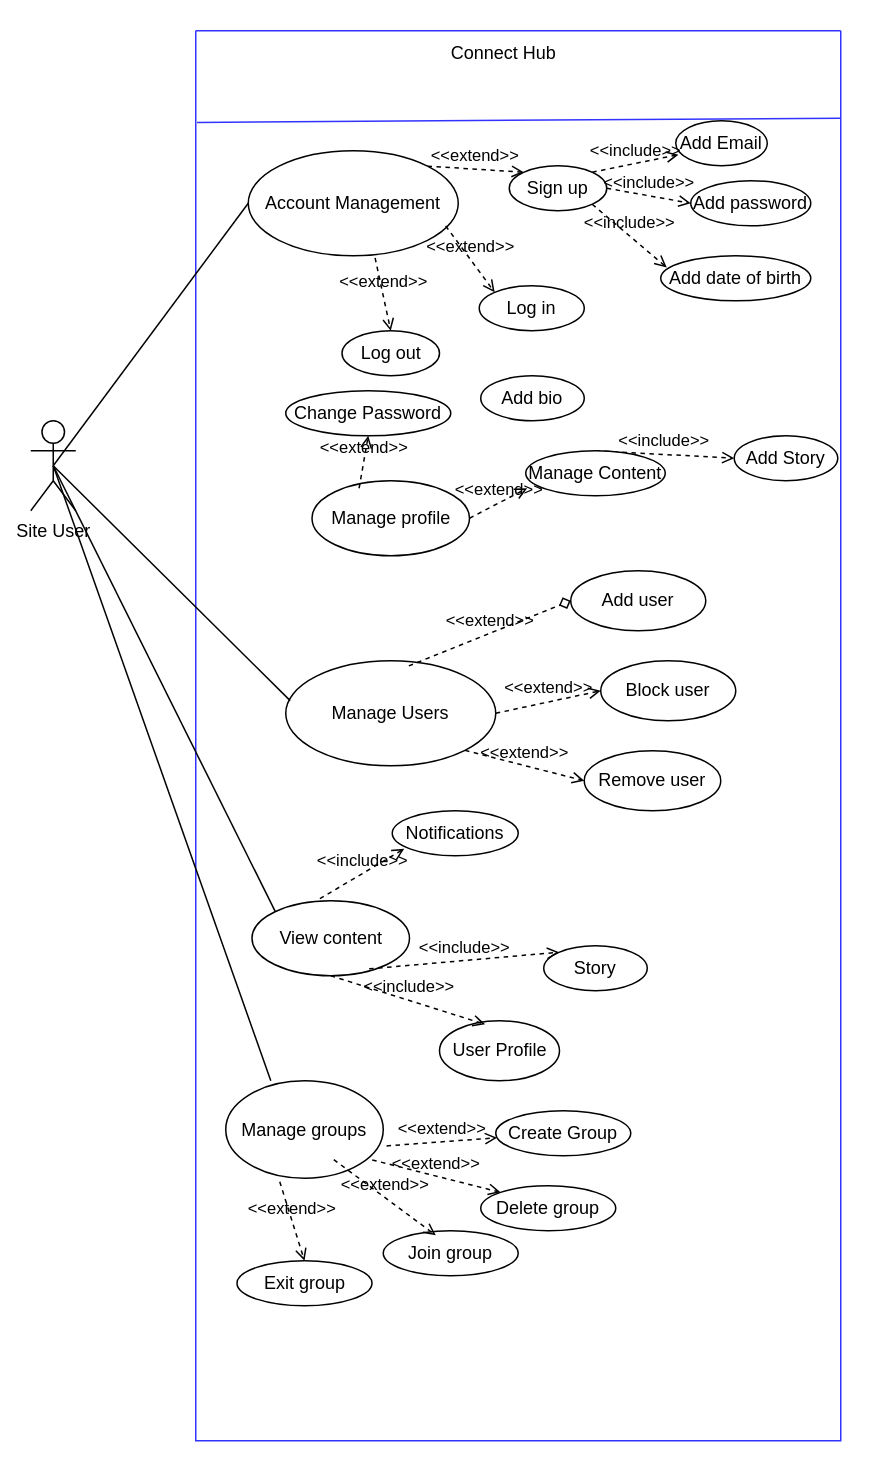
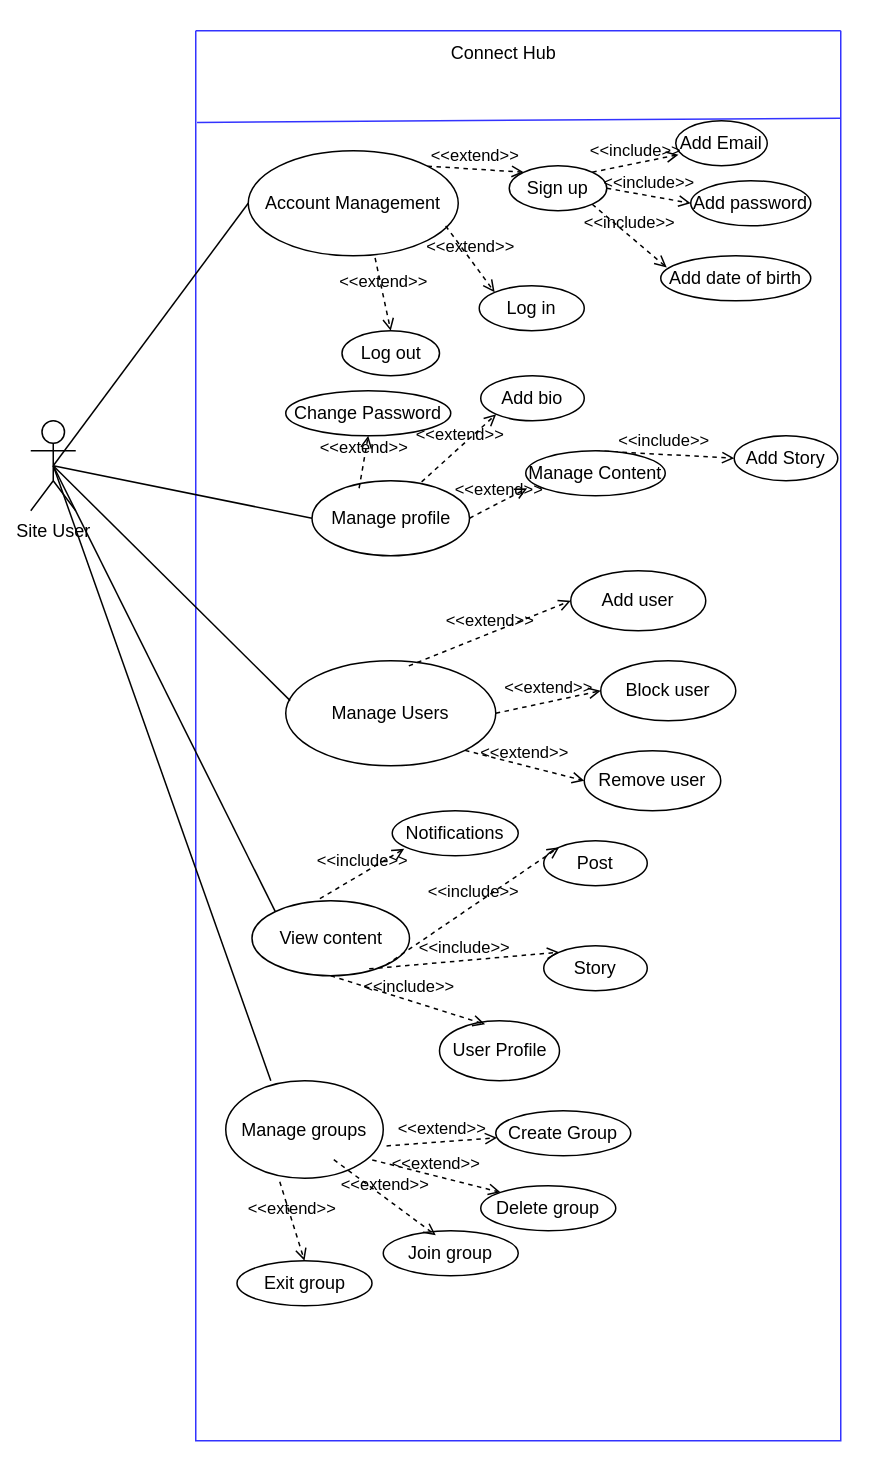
  <mxCell id="0" />
  <mxCell id="1" parent="0" />
  <mxCell id="2" value="Site User" style="shape=umlActor;verticalLabelPosition=bottom;verticalAlign=top;html=1;" parent="1" vertex="1"><mxGeometry x="20" y="280" width="30" height="60" as="geometry" /></mxCell>
  <mxCell id="3" value="" style="swimlane;startSize=0;fillColor=#FFE6CC;strokeColor=#3333FF;" parent="1" vertex="1"><mxGeometry x="130" y="20" width="430" height="940" as="geometry" /></mxCell>
  <mxCell id="4" value="Connect Hub" style="text;html=1;align=center;verticalAlign=middle;resizable=0;points=[];autosize=1;strokeColor=none;fillColor=none;" parent="3" vertex="1"><mxGeometry x="160" width="90" height="30" as="geometry" /></mxCell>
  <mxCell id="5" value="Sign up" style="ellipse;whiteSpace=wrap;html=1;" parent="3" vertex="1"><mxGeometry x="209" y="90" width="65" height="30" as="geometry" /></mxCell>
  <mxCell id="6" value="Manage profile" style="ellipse;whiteSpace=wrap;html=1;" parent="3" vertex="1"><mxGeometry x="77.5" y="300" width="105" height="50" as="geometry" /></mxCell>
  <mxCell id="7" value="Add user" style="ellipse;whiteSpace=wrap;html=1;" parent="3" vertex="1"><mxGeometry x="250" y="360" width="90" height="40" as="geometry" /></mxCell>
  <mxCell id="8" value="Remove user" style="ellipse;whiteSpace=wrap;html=1;" parent="3" vertex="1"><mxGeometry x="259" y="480" width="91" height="40" as="geometry" /></mxCell>
  <mxCell id="9" value="Block user" style="ellipse;whiteSpace=wrap;html=1;" parent="3" vertex="1"><mxGeometry x="270" y="420" width="90" height="40" as="geometry" /></mxCell>
  <mxCell id="10" value="Manage Users" style="ellipse;whiteSpace=wrap;html=1;" parent="3" vertex="1"><mxGeometry x="60" y="420" width="140" height="70" as="geometry" /></mxCell>
  <mxCell id="11" value="Add Story" style="ellipse;whiteSpace=wrap;html=1;" parent="3" vertex="1"><mxGeometry x="359" y="270" width="69" height="30" as="geometry" /></mxCell>
  <mxCell id="12" value="&amp;lt;&amp;lt;include&amp;gt;&amp;gt;" style="html=1;verticalAlign=bottom;labelBackgroundColor=none;endArrow=open;endFill=0;dashed=1;rounded=0;exitX=0.5;exitY=0;exitDx=0;exitDy=0;entryX=0;entryY=0.5;entryDx=0;entryDy=0;" parent="3" source="39" target="11" edge="1"><mxGeometry width="160" relative="1" as="geometry"><mxPoint x="100" y="250" as="sourcePoint" /><mxPoint x="260" y="250" as="targetPoint" /></mxGeometry></mxCell>
  <mxCell id="13" value="Account Management" style="ellipse;whiteSpace=wrap;html=1;" parent="3" vertex="1"><mxGeometry x="35" y="80" width="140" height="70" as="geometry" /></mxCell>
  <mxCell id="14" value="Log in" style="ellipse;whiteSpace=wrap;html=1;" parent="3" vertex="1"><mxGeometry x="189" y="170" width="70" height="30" as="geometry" /></mxCell>
  <mxCell id="15" value="Log out" style="ellipse;whiteSpace=wrap;html=1;" parent="3" vertex="1"><mxGeometry x="97.5" y="200" width="65" height="30" as="geometry" /></mxCell>
  <mxCell id="16" value="View content" style="ellipse;whiteSpace=wrap;html=1;" parent="3" vertex="1"><mxGeometry x="37.5" y="580" width="105" height="50" as="geometry" /></mxCell>
+ <mxCell id="17" value="Post" style="ellipse;whiteSpace=wrap;html=1;" parent="3" vertex="1"><mxGeometry x="232" y="540" width="69" height="30" as="geometry" /></mxCell>
  <mxCell id="18" value="Story" style="ellipse;whiteSpace=wrap;html=1;" parent="3" vertex="1"><mxGeometry x="232" y="610" width="69" height="30" as="geometry" /></mxCell>
  <mxCell id="19" value="User Profile" style="ellipse;whiteSpace=wrap;html=1;" parent="3" vertex="1"><mxGeometry x="162.5" y="660" width="80" height="40" as="geometry" /></mxCell>
+ <mxCell id="20" value="&amp;lt;&amp;lt;include&amp;gt;&amp;gt;" style="html=1;verticalAlign=bottom;labelBackgroundColor=none;endArrow=open;endFill=0;dashed=1;rounded=0;exitX=1;exitY=1;exitDx=0;exitDy=0;entryX=0;entryY=0;entryDx=0;entryDy=0;" parent="3" source="16" target="17" edge="1"><mxGeometry width="160" relative="1" as="geometry"><mxPoint x="289" y="487" as="sourcePoint" /><mxPoint x="360" y="510" as="targetPoint" /></mxGeometry></mxCell>
  <mxCell id="21" value="&amp;lt;&amp;lt;include&amp;gt;&amp;gt;" style="html=1;verticalAlign=bottom;labelBackgroundColor=none;endArrow=open;endFill=0;dashed=1;rounded=0;exitX=0.5;exitY=1;exitDx=0;exitDy=0;entryX=0.38;entryY=0.06;entryDx=0;entryDy=0;entryPerimeter=0;" parent="3" source="16" target="19" edge="1"><mxGeometry width="160" relative="1" as="geometry"><mxPoint x="116.5" y="499" as="sourcePoint" /><mxPoint x="180.5" y="500" as="targetPoint" /></mxGeometry></mxCell>
  <mxCell id="22" value="&amp;lt;&amp;lt;include&amp;gt;&amp;gt;" style="html=1;verticalAlign=bottom;labelBackgroundColor=none;endArrow=open;endFill=0;dashed=1;rounded=0;exitX=0.744;exitY=0.908;exitDx=0;exitDy=0;entryX=0;entryY=0;entryDx=0;entryDy=0;exitPerimeter=0;" parent="3" source="16" target="18" edge="1"><mxGeometry width="160" relative="1" as="geometry"><mxPoint x="137" y="500" as="sourcePoint" /><mxPoint x="201" y="501" as="targetPoint" /></mxGeometry></mxCell>
  <mxCell id="23" value="Add Email" style="ellipse;whiteSpace=wrap;html=1;" parent="3" vertex="1"><mxGeometry x="320" y="60" width="61" height="30" as="geometry" /></mxCell>
  <mxCell id="24" value="Add password" style="ellipse;whiteSpace=wrap;html=1;" parent="3" vertex="1"><mxGeometry x="330" y="100" width="80" height="30" as="geometry" /></mxCell>
  <mxCell id="25" value="Add date of birth" style="ellipse;whiteSpace=wrap;html=1;" parent="3" vertex="1"><mxGeometry x="310" y="150" width="100" height="30" as="geometry" /></mxCell>
  <mxCell id="26" value="&amp;lt;&amp;lt;include&amp;gt;&amp;gt;" style="html=1;verticalAlign=bottom;labelBackgroundColor=none;endArrow=open;endFill=0;dashed=1;rounded=0;entryX=0.04;entryY=0.26;entryDx=0;entryDy=0;exitX=1;exitY=1;exitDx=0;exitDy=0;entryPerimeter=0;" parent="3" source="5" target="25" edge="1"><mxGeometry width="160" relative="1" as="geometry"><mxPoint x="278" y="120" as="sourcePoint" /><mxPoint x="296" y="182" as="targetPoint" /></mxGeometry></mxCell>
  <mxCell id="27" value="&amp;lt;&amp;lt;include&amp;gt;&amp;gt;" style="html=1;verticalAlign=bottom;labelBackgroundColor=none;endArrow=open;endFill=0;dashed=1;rounded=0;entryX=0.03;entryY=0.753;entryDx=0;entryDy=0;exitX=1;exitY=0;exitDx=0;exitDy=0;entryPerimeter=0;" parent="3" source="5" target="23" edge="1"><mxGeometry width="160" relative="1" as="geometry"><mxPoint x="244" y="60" as="sourcePoint" /><mxPoint x="304" y="82" as="targetPoint" /></mxGeometry></mxCell>
  <mxCell id="28" value="&amp;lt;&amp;lt;include&amp;gt;&amp;gt;" style="html=1;verticalAlign=bottom;labelBackgroundColor=none;endArrow=open;endFill=0;dashed=1;rounded=0;entryX=0;entryY=0.5;entryDx=0;entryDy=0;exitX=1;exitY=0.5;exitDx=0;exitDy=0;" parent="3" source="5" target="24" edge="1"><mxGeometry width="160" relative="1" as="geometry"><mxPoint x="259" y="150" as="sourcePoint" /><mxPoint x="319" y="172" as="targetPoint" /></mxGeometry></mxCell>
  <mxCell id="29" value="&amp;lt;&amp;lt;extend&amp;gt;&amp;gt;" style="html=1;verticalAlign=bottom;labelBackgroundColor=none;endArrow=open;endFill=0;dashed=1;rounded=0;exitX=1;exitY=0;exitDx=0;exitDy=0;entryX=0;entryY=0;entryDx=0;entryDy=0;" parent="3" source="13" target="5" edge="1"><mxGeometry width="160" relative="1" as="geometry"><mxPoint x="190" y="150" as="sourcePoint" /><mxPoint x="350" y="150" as="targetPoint" /></mxGeometry></mxCell>
  <mxCell id="30" value="&amp;lt;&amp;lt;extend&amp;gt;&amp;gt;" style="html=1;verticalAlign=bottom;labelBackgroundColor=none;endArrow=open;endFill=0;dashed=1;rounded=0;exitX=0.94;exitY=0.715;exitDx=0;exitDy=0;entryX=0;entryY=0;entryDx=0;entryDy=0;exitPerimeter=0;" parent="3" source="13" target="14" edge="1"><mxGeometry width="160" relative="1" as="geometry"><mxPoint x="177.5" y="130" as="sourcePoint" /><mxPoint x="241.5" y="134" as="targetPoint" /></mxGeometry></mxCell>
  <mxCell id="31" value="&amp;lt;&amp;lt;extend&amp;gt;&amp;gt;" style="html=1;verticalAlign=bottom;labelBackgroundColor=none;endArrow=open;endFill=0;dashed=1;rounded=0;exitX=0.604;exitY=1.02;exitDx=0;exitDy=0;entryX=0.5;entryY=0;entryDx=0;entryDy=0;exitPerimeter=0;" parent="3" source="13" target="15" edge="1"><mxGeometry width="160" relative="1" as="geometry"><mxPoint x="142.5" y="160" as="sourcePoint" /><mxPoint x="174.5" y="204" as="targetPoint" /></mxGeometry></mxCell>
- <mxCell id="32" value="&amp;lt;&amp;lt;extend&amp;gt;&amp;gt;" style="html=1;verticalAlign=bottom;labelBackgroundColor=none;endArrow=diamond;endFill=0;dashed=1;rounded=0;entryX=0;entryY=0.5;entryDx=0;entryDy=0;exitX=0.586;exitY=0.049;exitDx=0;exitDy=0;exitPerimeter=0;" parent="3" source="10" target="7" edge="1"><mxGeometry width="160" relative="1" as="geometry"><mxPoint x="90" y="360" as="sourcePoint" /><mxPoint x="250" y="360" as="targetPoint" /></mxGeometry></mxCell>
+ <mxCell id="32" value="&amp;lt;&amp;lt;extend&amp;gt;&amp;gt;" style="html=1;verticalAlign=bottom;labelBackgroundColor=none;endArrow=open;endFill=0;dashed=1;rounded=0;entryX=0;entryY=0.5;entryDx=0;entryDy=0;exitX=0.586;exitY=0.049;exitDx=0;exitDy=0;exitPerimeter=0;" parent="3" source="10" target="7" edge="1"><mxGeometry width="160" relative="1" as="geometry"><mxPoint x="90" y="360" as="sourcePoint" /><mxPoint x="250" y="360" as="targetPoint" /></mxGeometry></mxCell>
  <mxCell id="33" value="&amp;lt;&amp;lt;extend&amp;gt;&amp;gt;" style="html=1;verticalAlign=bottom;labelBackgroundColor=none;endArrow=open;endFill=0;dashed=1;rounded=0;entryX=0;entryY=0.5;entryDx=0;entryDy=0;exitX=1;exitY=0.5;exitDx=0;exitDy=0;" parent="3" source="10" target="9" edge="1"><mxGeometry width="160" relative="1" as="geometry"><mxPoint x="212" y="448" as="sourcePoint" /><mxPoint x="320" y="400" as="targetPoint" /><Array as="points" /></mxGeometry></mxCell>
  <mxCell id="34" value="&amp;lt;&amp;lt;extend&amp;gt;&amp;gt;" style="html=1;verticalAlign=bottom;labelBackgroundColor=none;endArrow=open;endFill=0;dashed=1;rounded=0;entryX=0;entryY=0.5;entryDx=0;entryDy=0;exitX=1;exitY=1;exitDx=0;exitDy=0;" parent="3" source="10" target="8" edge="1"><mxGeometry width="160" relative="1" as="geometry"><mxPoint x="180" y="500" as="sourcePoint" /><mxPoint x="250" y="490" as="targetPoint" /><Array as="points" /></mxGeometry></mxCell>
  <mxCell id="35" value="Add bio" style="ellipse;whiteSpace=wrap;html=1;" parent="3" vertex="1"><mxGeometry x="190" y="230" width="69" height="30" as="geometry" /></mxCell>
  <mxCell id="36" value="Change Password" style="ellipse;whiteSpace=wrap;html=1;" parent="3" vertex="1"><mxGeometry x="60" y="240" width="110" height="30" as="geometry" /></mxCell>
  <mxCell id="37" value="&amp;lt;&amp;lt;extend&amp;gt;&amp;gt;" style="html=1;verticalAlign=bottom;labelBackgroundColor=none;endArrow=open;endFill=0;dashed=1;rounded=0;exitX=0.299;exitY=0.1;exitDx=0;exitDy=0;exitPerimeter=0;entryX=0.5;entryY=1;entryDx=0;entryDy=0;" parent="3" source="6" target="36" edge="1"><mxGeometry width="160" relative="1" as="geometry"><mxPoint x="60" y="390" as="sourcePoint" /><mxPoint x="220" y="390" as="targetPoint" /></mxGeometry></mxCell>
+ <mxCell id="38" value="&amp;lt;&amp;lt;extend&amp;gt;&amp;gt;" style="html=1;verticalAlign=bottom;labelBackgroundColor=none;endArrow=open;endFill=0;dashed=1;rounded=0;exitX=0.696;exitY=0.015;exitDx=0;exitDy=0;exitPerimeter=0;entryX=0;entryY=1;entryDx=0;entryDy=0;" parent="3" source="6" target="35" edge="1"><mxGeometry width="160" relative="1" as="geometry"><mxPoint x="119" y="315" as="sourcePoint" /><mxPoint x="125" y="280" as="targetPoint" /></mxGeometry></mxCell>
  <mxCell id="39" value="Manage Content" style="ellipse;whiteSpace=wrap;html=1;" parent="3" vertex="1"><mxGeometry x="220" y="280" width="93" height="30" as="geometry" /></mxCell>
  <mxCell id="40" value="&amp;lt;&amp;lt;extend&amp;gt;&amp;gt;" style="html=1;verticalAlign=bottom;labelBackgroundColor=none;endArrow=open;endFill=0;dashed=1;rounded=0;exitX=1;exitY=0.5;exitDx=0;exitDy=0;entryX=0.01;entryY=0.833;entryDx=0;entryDy=0;entryPerimeter=0;" parent="3" source="6" target="39" edge="1"><mxGeometry width="160" relative="1" as="geometry"><mxPoint x="150" y="390" as="sourcePoint" /><mxPoint x="310" y="390" as="targetPoint" /></mxGeometry></mxCell>
  <mxCell id="41" value="Manage groups" style="ellipse;whiteSpace=wrap;html=1;" vertex="1" parent="3"><mxGeometry x="20" y="700" width="105" height="65" as="geometry" /></mxCell>
  <mxCell id="42" value="Create Group" style="ellipse;whiteSpace=wrap;html=1;" vertex="1" parent="3"><mxGeometry x="200" y="720" width="90" height="30" as="geometry" /></mxCell>
  <mxCell id="43" value="Delete group" style="ellipse;whiteSpace=wrap;html=1;" vertex="1" parent="3"><mxGeometry x="190" y="770" width="90" height="30" as="geometry" /></mxCell>
  <mxCell id="44" value="Join group" style="ellipse;whiteSpace=wrap;html=1;" vertex="1" parent="3"><mxGeometry x="125" y="800" width="90" height="30" as="geometry" /></mxCell>
  <mxCell id="45" value="Exit group" style="ellipse;whiteSpace=wrap;html=1;" vertex="1" parent="3"><mxGeometry x="27.5" y="820" width="90" height="30" as="geometry" /></mxCell>
  <mxCell id="46" value="&amp;lt;&amp;lt;extend&amp;gt;&amp;gt;" style="html=1;verticalAlign=bottom;labelBackgroundColor=none;endArrow=open;endFill=0;dashed=1;rounded=0;exitX=1.021;exitY=0.668;exitDx=0;exitDy=0;exitPerimeter=0;" edge="1" parent="3" source="41" target="42"><mxGeometry width="160" relative="1" as="geometry"><mxPoint x="130" y="760" as="sourcePoint" /><mxPoint x="233" y="792" as="targetPoint" /></mxGeometry></mxCell>
  <mxCell id="47" value="&amp;lt;&amp;lt;extend&amp;gt;&amp;gt;" style="html=1;verticalAlign=bottom;labelBackgroundColor=none;endArrow=open;endFill=0;dashed=1;rounded=0;exitX=0.93;exitY=0.812;exitDx=0;exitDy=0;exitPerimeter=0;entryX=0;entryY=0;entryDx=0;entryDy=0;" edge="1" parent="3" source="41" target="43"><mxGeometry width="160" relative="1" as="geometry"><mxPoint x="125" y="760" as="sourcePoint" /><mxPoint x="198" y="762" as="targetPoint" /></mxGeometry></mxCell>
  <mxCell id="48" value="&amp;lt;&amp;lt;extend&amp;gt;&amp;gt;" style="html=1;verticalAlign=bottom;labelBackgroundColor=none;endArrow=open;endFill=0;dashed=1;rounded=0;exitX=0.686;exitY=1.052;exitDx=0;exitDy=0;exitPerimeter=0;entryX=0.389;entryY=0.1;entryDx=0;entryDy=0;entryPerimeter=0;" edge="1" parent="3"><mxGeometry width="160" relative="1" as="geometry"><mxPoint x="92.03" y="752.6" as="sourcePoint" /><mxPoint x="160.01" y="803.0" as="targetPoint" /></mxGeometry></mxCell>
  <mxCell id="49" value="&amp;lt;&amp;lt;extend&amp;gt;&amp;gt;" style="html=1;verticalAlign=bottom;labelBackgroundColor=none;endArrow=open;endFill=0;dashed=1;rounded=0;exitX=0.343;exitY=1.036;exitDx=0;exitDy=0;exitPerimeter=0;entryX=0.5;entryY=0;entryDx=0;entryDy=0;" edge="1" parent="3" source="41" target="45"><mxGeometry width="160" relative="1" as="geometry"><mxPoint x="56" y="780" as="sourcePoint" /><mxPoint x="124" y="830" as="targetPoint" /></mxGeometry></mxCell>
  <mxCell id="50" value="Notifications" style="ellipse;whiteSpace=wrap;html=1;" vertex="1" parent="3"><mxGeometry x="131" y="520" width="84" height="30" as="geometry" /></mxCell>
  <mxCell id="51" value="&amp;lt;&amp;lt;include&amp;gt;&amp;gt;" style="html=1;verticalAlign=bottom;labelBackgroundColor=none;endArrow=open;endFill=0;dashed=1;rounded=0;exitX=0.431;exitY=-0.027;exitDx=0;exitDy=0;entryX=0.095;entryY=0.846;entryDx=0;entryDy=0;exitPerimeter=0;entryPerimeter=0;" edge="1" parent="3" source="16" target="50"><mxGeometry width="160" relative="1" as="geometry"><mxPoint x="45.5" y="564" as="sourcePoint" /><mxPoint x="117.5" y="506" as="targetPoint" /></mxGeometry></mxCell>
  <mxCell id="52" value="" style="endArrow=none;html=1;rounded=0;entryX=0.002;entryY=0.065;entryDx=0;entryDy=0;entryPerimeter=0;exitX=1;exitY=0.062;exitDx=0;exitDy=0;exitPerimeter=0;strokeColor=#3333FF;" parent="1" source="3" target="3" edge="1"><mxGeometry width="50" height="50" relative="1" as="geometry"><mxPoint x="230" y="60" as="sourcePoint" /><mxPoint x="280" y="10" as="targetPoint" /><Array as="points" /></mxGeometry></mxCell>
  <mxCell id="53" value="" style="endArrow=none;html=1;rounded=0;exitX=0.5;exitY=0.5;exitDx=0;exitDy=0;exitPerimeter=0;entryX=0.021;entryY=0.38;entryDx=0;entryDy=0;entryPerimeter=0;" parent="1" source="2" target="10" edge="1"><mxGeometry width="50" height="50" relative="1" as="geometry"><mxPoint x="70" y="160" as="sourcePoint" /><mxPoint x="120" y="110" as="targetPoint" /></mxGeometry></mxCell>
+ <mxCell id="54" value="" style="endArrow=none;html=1;rounded=0;exitX=0.5;exitY=0.5;exitDx=0;exitDy=0;exitPerimeter=0;entryX=0;entryY=0.5;entryDx=0;entryDy=0;" parent="1" source="2" target="6" edge="1"><mxGeometry width="50" height="50" relative="1" as="geometry"><mxPoint x="-29" y="230" as="sourcePoint" /><mxPoint x="119" y="377" as="targetPoint" /></mxGeometry></mxCell>
  <mxCell id="55" value="" style="endArrow=none;html=1;rounded=0;exitX=0;exitY=0.5;exitDx=0;exitDy=0;entryX=0.5;entryY=0.5;entryDx=0;entryDy=0;entryPerimeter=0;" parent="1" source="13" edge="1" target="2"><mxGeometry width="50" height="50" relative="1" as="geometry"><mxPoint x="-10" y="65" as="sourcePoint" /><mxPoint x="50" y="150" as="targetPoint" /></mxGeometry></mxCell>
  <mxCell id="56" value="" style="endArrow=none;html=1;rounded=0;entryX=0;entryY=0;entryDx=0;entryDy=0;exitX=0.5;exitY=0.5;exitDx=0;exitDy=0;exitPerimeter=0;" parent="1" source="2" target="16" edge="1"><mxGeometry width="50" height="50" relative="1" as="geometry"><mxPoint x="50" y="150" as="sourcePoint" /><mxPoint x="108" y="317" as="targetPoint" /></mxGeometry></mxCell>
  <mxCell id="57" value="" style="endArrow=none;html=1;rounded=0;entryX=0.286;entryY=0;entryDx=0;entryDy=0;exitX=0.5;exitY=0.5;exitDx=0;exitDy=0;exitPerimeter=0;entryPerimeter=0;" edge="1" parent="1" source="2" target="41"><mxGeometry width="50" height="50" relative="1" as="geometry"><mxPoint x="-18" y="400" as="sourcePoint" /><mxPoint x="130" y="697" as="targetPoint" /></mxGeometry></mxCell>
